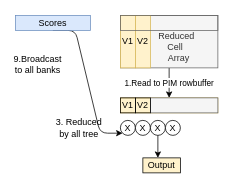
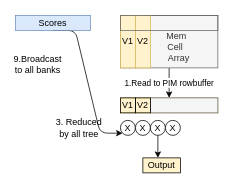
  <mxCell id="0" />
  <mxCell id="1" parent="0" />
  <mxCell id="2" style="edgeStyle=entityRelationEdgeStyle;html=1;exitX=0.5;exitY=1;exitDx=0;exitDy=0;entryX=0;entryY=1;entryDx=0;entryDy=0;" edge="1" parent="1" source="3" target="9"><mxGeometry relative="1" as="geometry" /></mxCell>
  <mxCell id="3" value="Scores" style="rounded=0;whiteSpace=wrap;html=1;fillColor=#dae8fc;strokeColor=#6c8ebf;" parent="1" vertex="1"><mxGeometry x="20" y="20" width="100" height="20" as="geometry" /></mxCell>
  <mxCell id="4" value="Key-1" style="rounded=0;whiteSpace=wrap;html=1;fillColor=#fff2cc;strokeColor=#d6b656;" parent="1" vertex="1"><mxGeometry x="160" y="130" width="130" height="20" as="geometry" /></mxCell>
  <mxCell id="5" value="1.Read to PIM rowbuffer" style="edgeStyle=none;html=1;exitX=0.5;exitY=1;exitDx=0;exitDy=0;entryX=0.5;entryY=0;entryDx=0;entryDy=0;" parent="1" source="6" target="4" edge="1"><mxGeometry relative="1" as="geometry" /></mxCell>
- <mxCell id="6" value="&lt;br&gt;&amp;nbsp; &amp;nbsp; &amp;nbsp; Reduced&lt;br&gt;&amp;nbsp; &amp;nbsp; &amp;nbsp;Cell&lt;br&gt;&amp;nbsp; &amp;nbsp; &amp;nbsp; &amp;nbsp; Array" style="rounded=0;whiteSpace=wrap;html=1;fillColor=#f5f5f5;fontColor=#333333;strokeColor=#666666;" parent="1" vertex="1"><mxGeometry x="160" y="20" width="130" height="70" as="geometry" /></mxCell>
+ <mxCell id="6" value="&lt;br&gt;&amp;nbsp; &amp;nbsp; &amp;nbsp; Mem&lt;br&gt;&amp;nbsp; &amp;nbsp; &amp;nbsp;Cell&lt;br&gt;&amp;nbsp; &amp;nbsp; &amp;nbsp; &amp;nbsp; Array" style="rounded=0;whiteSpace=wrap;html=1;fillColor=#f5f5f5;fontColor=#333333;strokeColor=#666666;" parent="1" vertex="1"><mxGeometry x="160" y="20" width="130" height="70" as="geometry" /></mxCell>
  <mxCell id="7" value="V1" style="rounded=0;whiteSpace=wrap;html=1;fillColor=#fff2cc;strokeColor=#d6b656;" parent="1" vertex="1"><mxGeometry x="160" y="20" width="20" height="70" as="geometry" /></mxCell>
  <mxCell id="8" value="9.Broadcast to all banks" style="text;html=1;strokeColor=none;fillColor=none;align=center;verticalAlign=middle;whiteSpace=wrap;rounded=0;" parent="1" vertex="1"><mxGeometry x="20" y="70" width="60" height="30" as="geometry" /></mxCell>
  <mxCell id="9" value="X" style="ellipse;whiteSpace=wrap;html=1;aspect=fixed;" parent="1" vertex="1"><mxGeometry x="160" y="160" width="20" height="20" as="geometry" /></mxCell>
  <mxCell id="10" value="X" style="ellipse;whiteSpace=wrap;html=1;aspect=fixed;" parent="1" vertex="1"><mxGeometry x="180" y="160" width="20" height="20" as="geometry" /></mxCell>
  <mxCell id="11" value="X" style="ellipse;whiteSpace=wrap;html=1;aspect=fixed;" parent="1" vertex="1"><mxGeometry x="200" y="160" width="20" height="20" as="geometry" /></mxCell>
  <mxCell id="12" value="X" style="ellipse;whiteSpace=wrap;html=1;aspect=fixed;" parent="1" vertex="1"><mxGeometry x="220" y="160" width="20" height="20" as="geometry" /></mxCell>
  <mxCell id="13" value="3. Reduced by all tree" style="text;html=1;strokeColor=none;fillColor=none;align=center;verticalAlign=middle;whiteSpace=wrap;rounded=0;" parent="1" vertex="1"><mxGeometry x="70" y="155" width="70" height="30" as="geometry" /></mxCell>
  <mxCell id="14" value="" style="endArrow=classic;html=1;" parent="1" edge="1"><mxGeometry width="50" height="50" relative="1" as="geometry"><mxPoint x="210" y="180" as="sourcePoint" /><mxPoint x="210" y="210" as="targetPoint" /></mxGeometry></mxCell>
  <mxCell id="15" value="Output" style="rounded=0;whiteSpace=wrap;html=1;fillColor=#fff2cc;" parent="1" vertex="1"><mxGeometry x="190" y="210" width="50" height="20" as="geometry" /></mxCell>
  <mxCell id="16" value="V2" style="rounded=0;whiteSpace=wrap;html=1;fillColor=#fff2cc;strokeColor=#d6b656;" vertex="1" parent="1"><mxGeometry x="180" y="20" width="20" height="70" as="geometry" /></mxCell>
  <mxCell id="17" value="" style="rounded=0;whiteSpace=wrap;html=1;fillColor=none;fontColor=#333333;strokeColor=#666666;" vertex="1" parent="1"><mxGeometry x="160" y="20" width="130" height="20" as="geometry" /></mxCell>
  <mxCell id="18" value="" style="rounded=0;whiteSpace=wrap;html=1;fillColor=#f5f5f5;fontColor=#333333;strokeColor=#666666;" vertex="1" parent="1"><mxGeometry x="200" y="130" width="90" height="20" as="geometry" /></mxCell>
  <mxCell id="19" value="V1" style="rounded=0;whiteSpace=wrap;html=1;fillColor=none;" vertex="1" parent="1"><mxGeometry x="160" y="130" width="20" height="20" as="geometry" /></mxCell>
  <mxCell id="20" value="V2" style="rounded=0;whiteSpace=wrap;html=1;fillColor=none;" vertex="1" parent="1"><mxGeometry x="180" y="130" width="20" height="20" as="geometry" /></mxCell>
